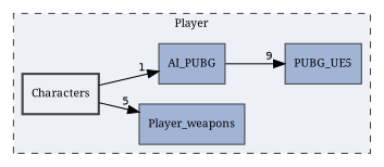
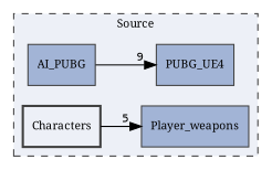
  digraph {
    compound=true
    fontname="Noto Serif"
    rankdir=LR
    node [color=grey25 fillcolor="#a2b4d6" fontname="Noto Serif" fontsize=10 shape=box style="filled,"]
    edge [fontname="Noto Serif" fontsize=10 labeldistance=1.5 labelfontname=Helvetica labelfontsize=10]
-   n1 [label=PUBG_UE5]
+   n1 [label=PUBG_UE4]
    n2 [label=Player_weapons]
    n3 [label=AI_PUBG]
    n4 [fillcolor="#edf0f7" label=Characters style="filled,bold,"]
    subgraph cluster_1 {
      bgcolor="#edf0f7"
      fontsize=10
-     label=Player
+     label=Source
      pencolor=grey25
      style="filled,dashed,"
      n1
      n2
      n3
      n4
    }
    n3 -> n1 [headlabel=9]
    n4 -> n2 [headlabel=5]
-   n4 -> n3 [headlabel=1]
  }
